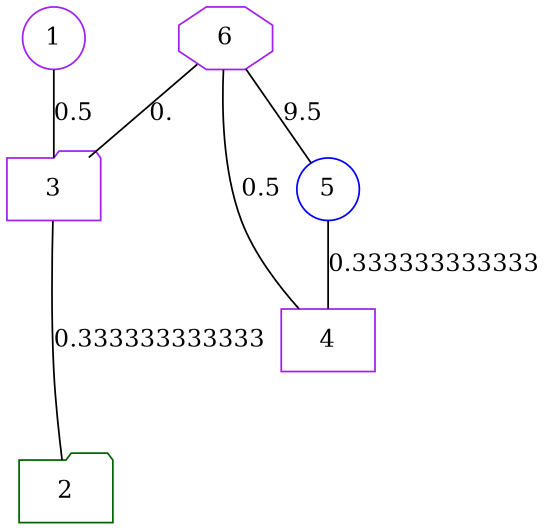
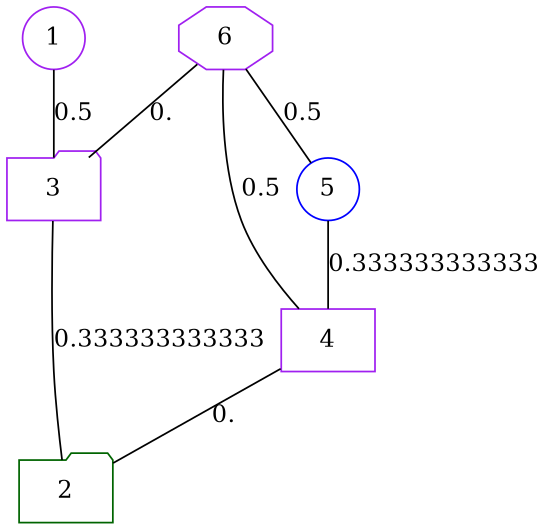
  graph {
    node [color=purple shape=folder]
    n1 [color=darkgreen label=2]
    n2 [label=3]
    n3 [label=1 shape=circle]
    n4 [label=4 shape=box]
    n5 [color=blue label=5 shape=circle]
    n6 [label=6 shape=octagon]
    n2 -- n1 [label=0.333333333333]
    n3 -- n2 [label=0.5]
+   n4 -- n1 [label=0.]
    n5 -- n4 [label=0.333333333333]
    n6 -- n2 [label=0.]
    n6 -- n4 [label=0.5]
-   n6 -- n5 [label=9.5]
+   n6 -- n5 [label=0.5]
  }
